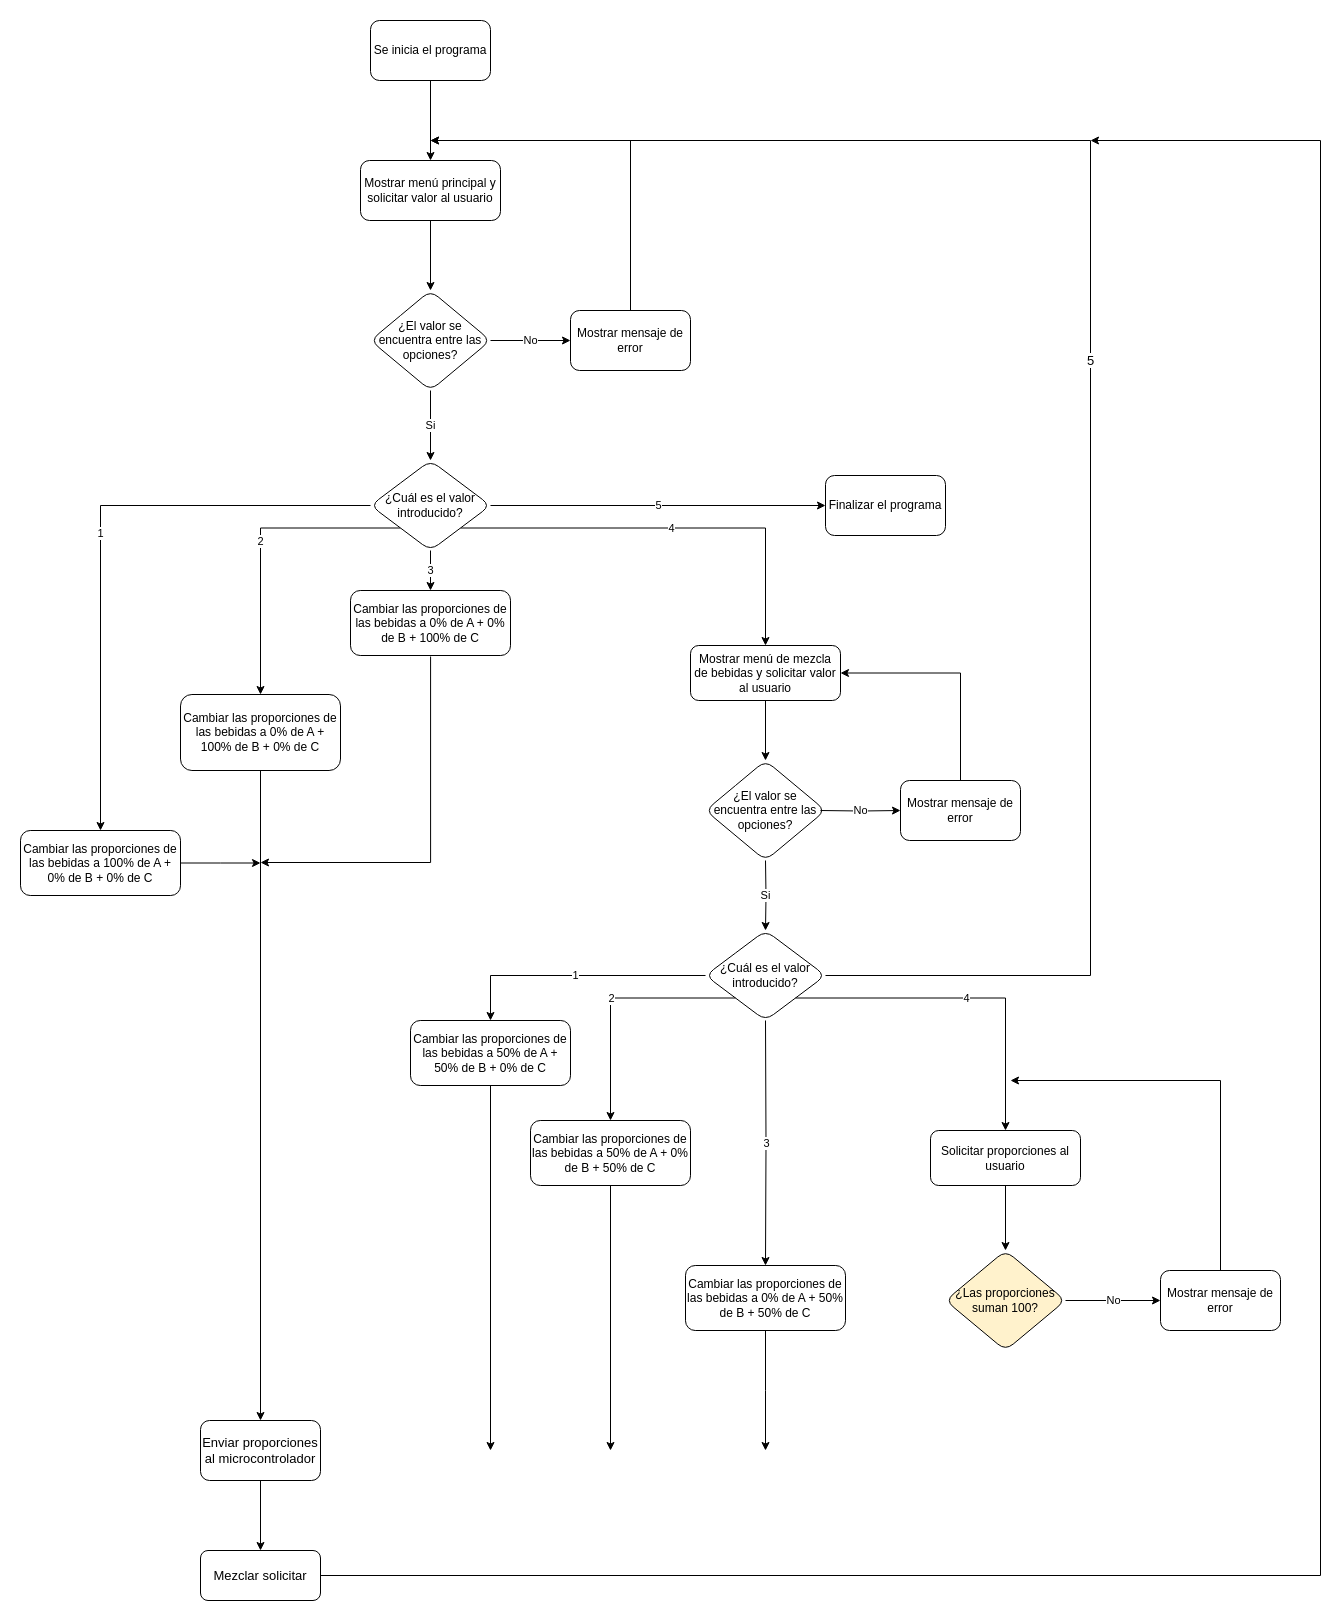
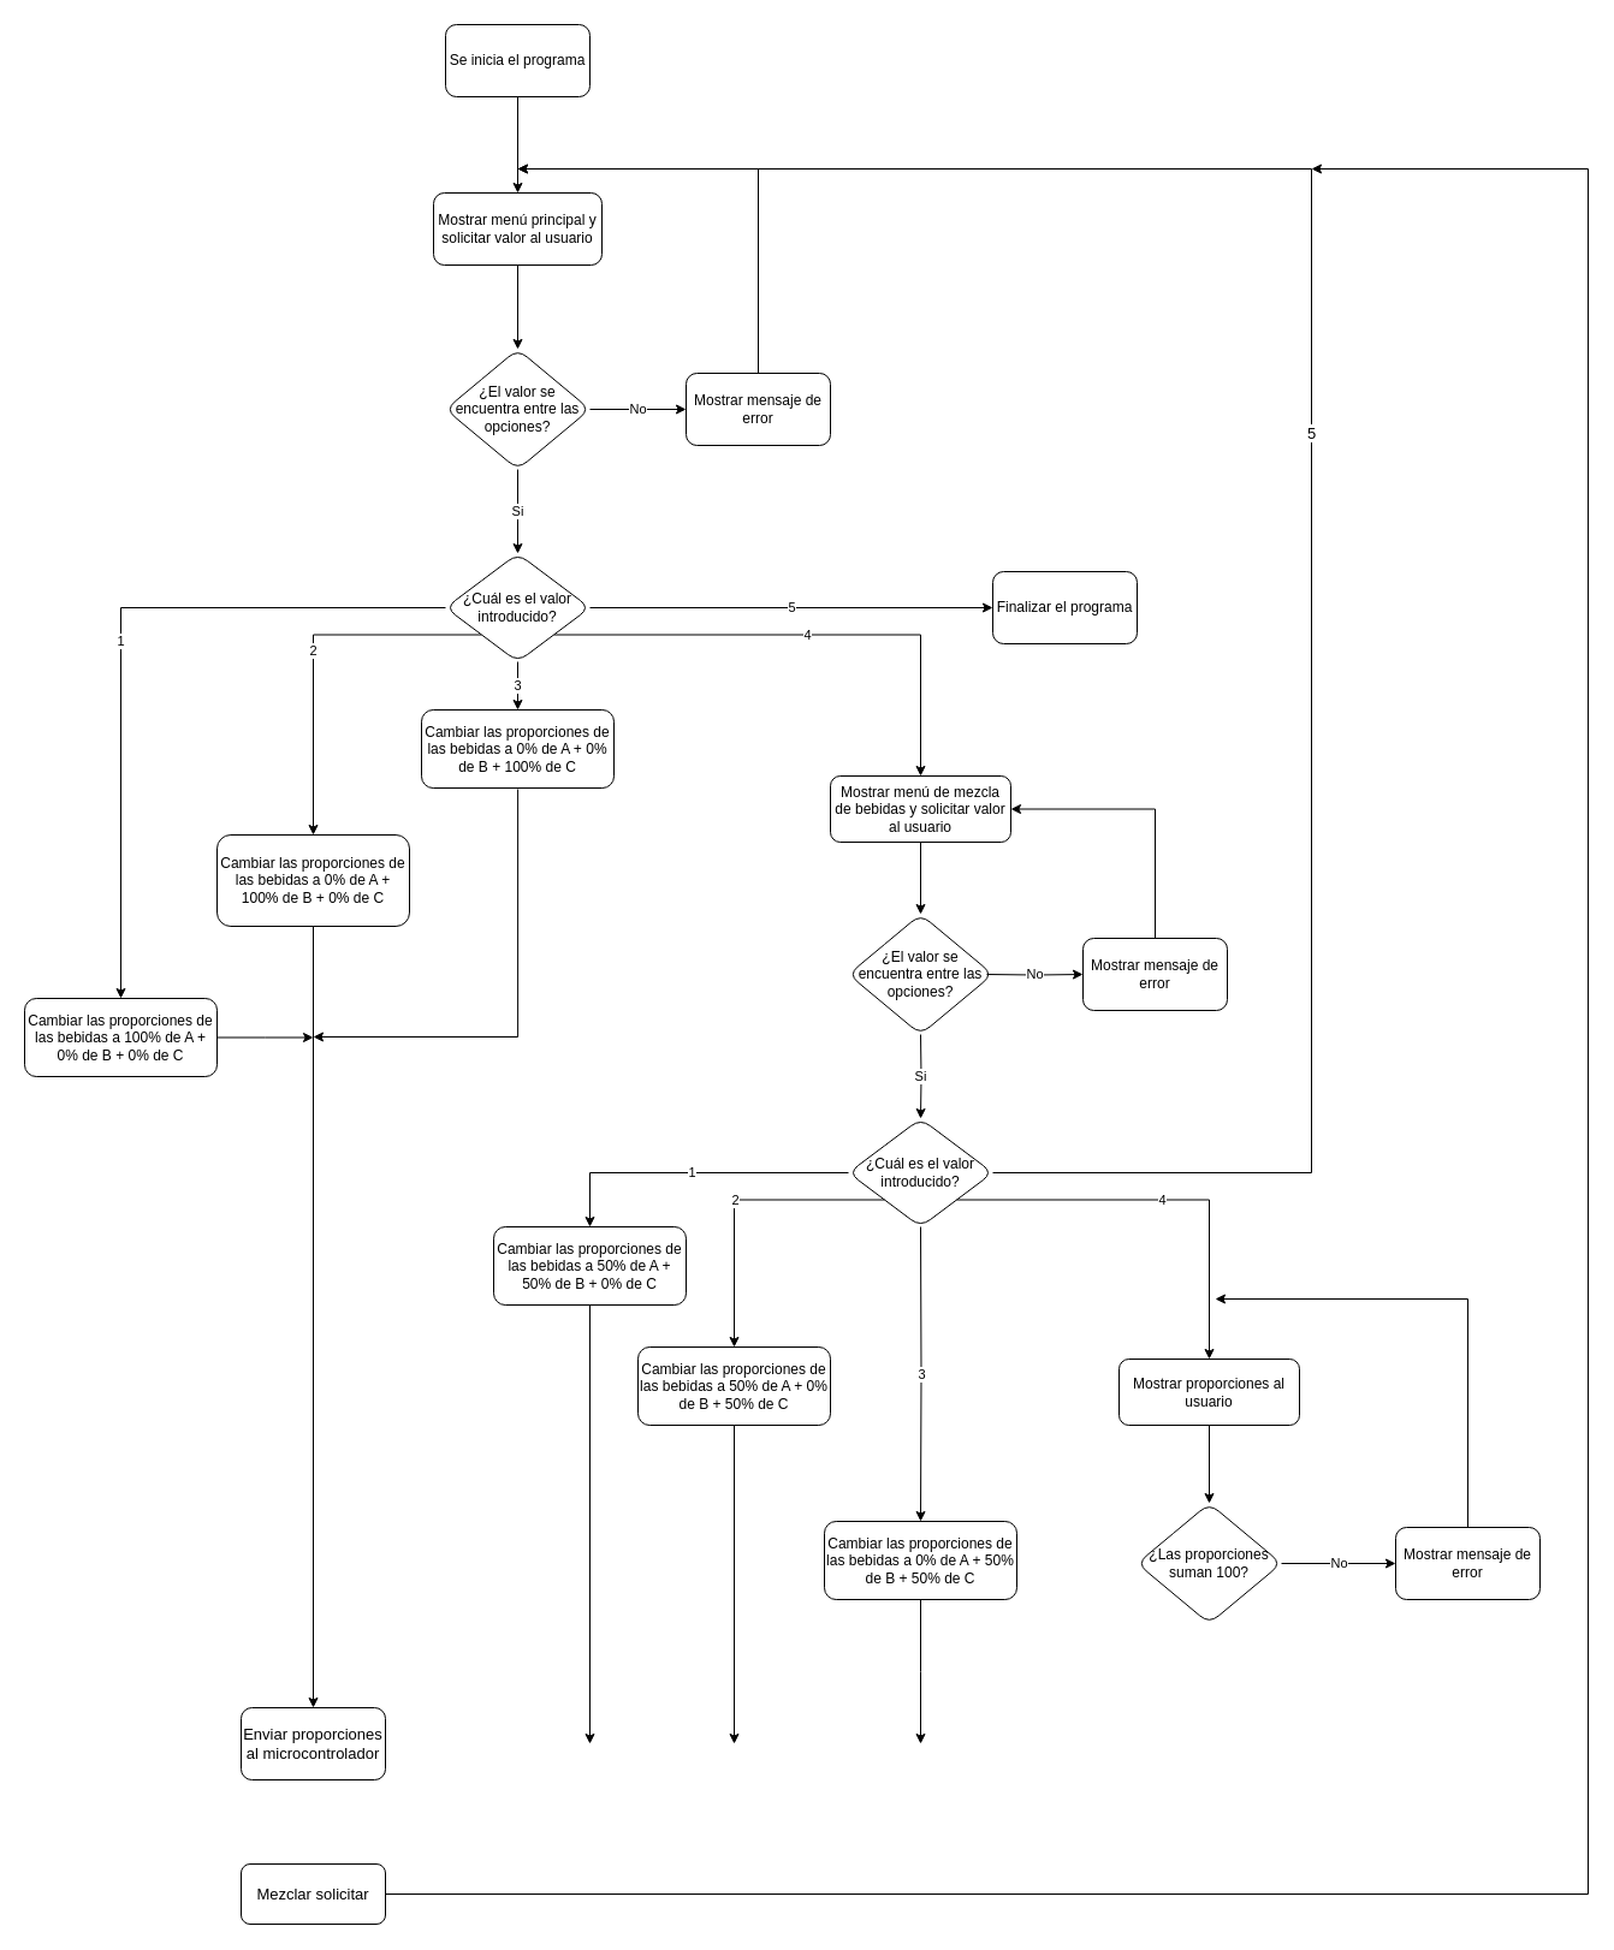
  <mxCell id="0" />
  <mxCell id="1" parent="0" />
  <mxCell id="2" value="" style="edgeStyle=orthogonalEdgeStyle;rounded=0;orthogonalLoop=1;jettySize=auto;html=1;" edge="1" parent="1" source="3" target="6"><mxGeometry relative="1" as="geometry" /></mxCell>
  <mxCell id="3" value="Mostrar menú principal y solicitar valor al usuario" style="rounded=1;whiteSpace=wrap;html=1;fontSize=12;glass=0;strokeWidth=1;shadow=0;" parent="1" vertex="1"><mxGeometry x="360" y="160" width="140" height="60" as="geometry" /></mxCell>
  <mxCell id="4" value="No" style="edgeStyle=orthogonalEdgeStyle;rounded=0;orthogonalLoop=1;jettySize=auto;html=1;" edge="1" parent="1" source="6" target="8"><mxGeometry relative="1" as="geometry" /></mxCell>
  <mxCell id="5" value="Si" style="edgeStyle=orthogonalEdgeStyle;rounded=0;orthogonalLoop=1;jettySize=auto;html=1;" edge="1" parent="1" source="6" target="16"><mxGeometry relative="1" as="geometry"><mxPoint as="offset" /></mxGeometry></mxCell>
  <mxCell id="6" value="¿El valor se encuentra entre las opciones?" style="rhombus;whiteSpace=wrap;html=1;rounded=1;glass=0;strokeWidth=1;shadow=0;" vertex="1" parent="1"><mxGeometry x="370" y="290" width="120" height="100" as="geometry" /></mxCell>
  <mxCell id="7" style="edgeStyle=orthogonalEdgeStyle;rounded=0;orthogonalLoop=1;jettySize=auto;html=1;" edge="1" parent="1" source="8"><mxGeometry relative="1" as="geometry"><mxPoint x="430" y="140" as="targetPoint" /><Array as="points"><mxPoint x="630" y="140" /><mxPoint x="630" y="140" /></Array></mxGeometry></mxCell>
  <mxCell id="8" value="Mostrar mensaje de error" style="whiteSpace=wrap;html=1;rounded=1;glass=0;strokeWidth=1;shadow=0;" vertex="1" parent="1"><mxGeometry x="570" y="310" width="120" height="60" as="geometry" /></mxCell>
  <mxCell id="9" value="" style="edgeStyle=orthogonalEdgeStyle;rounded=0;orthogonalLoop=1;jettySize=auto;html=1;" edge="1" parent="1" source="10" target="3"><mxGeometry relative="1" as="geometry"><Array as="points"><mxPoint x="430" y="160" /><mxPoint x="430" y="160" /></Array></mxGeometry></mxCell>
  <mxCell id="10" value="Se inicia el programa" style="whiteSpace=wrap;html=1;rounded=1;glass=0;strokeWidth=1;shadow=0;" vertex="1" parent="1"><mxGeometry x="370" y="20" width="120" height="60" as="geometry" /></mxCell>
  <mxCell id="11" value="1" style="edgeStyle=orthogonalEdgeStyle;rounded=0;orthogonalLoop=1;jettySize=auto;html=1;exitX=0;exitY=0.5;exitDx=0;exitDy=0;entryX=0.5;entryY=0;entryDx=0;entryDy=0;" edge="1" parent="1" source="16" target="29"><mxGeometry relative="1" as="geometry"><mxPoint x="10" y="505" as="targetPoint" /></mxGeometry></mxCell>
  <mxCell id="12" value="5" style="edgeStyle=orthogonalEdgeStyle;rounded=0;orthogonalLoop=1;jettySize=auto;html=1;" edge="1" parent="1" source="16" target="17"><mxGeometry relative="1" as="geometry" /></mxCell>
  <mxCell id="13" value="2" style="edgeStyle=orthogonalEdgeStyle;rounded=0;orthogonalLoop=1;jettySize=auto;html=1;exitX=0;exitY=1;exitDx=0;exitDy=0;entryX=0.5;entryY=0;entryDx=0;entryDy=0;" edge="1" parent="1" source="16" target="27"><mxGeometry relative="1" as="geometry"><mxPoint x="250" y="645" as="targetPoint" /></mxGeometry></mxCell>
  <mxCell id="14" value="3" style="edgeStyle=orthogonalEdgeStyle;rounded=0;orthogonalLoop=1;jettySize=auto;html=1;" edge="1" parent="1" source="16" target="19"><mxGeometry relative="1" as="geometry" /></mxCell>
  <mxCell id="15" value="4" style="edgeStyle=orthogonalEdgeStyle;rounded=0;orthogonalLoop=1;jettySize=auto;html=1;exitX=1;exitY=1;exitDx=0;exitDy=0;entryX=0.5;entryY=0;entryDx=0;entryDy=0;" edge="1" parent="1" source="16" target="21"><mxGeometry relative="1" as="geometry"><mxPoint x="630" y="640" as="targetPoint" /></mxGeometry></mxCell>
  <mxCell id="16" value="¿Cuál es el valor introducido?" style="rhombus;whiteSpace=wrap;html=1;rounded=1;glass=0;strokeWidth=1;shadow=0;" vertex="1" parent="1"><mxGeometry x="370" y="460" width="120" height="90" as="geometry" /></mxCell>
  <mxCell id="17" value="Finalizar el programa" style="whiteSpace=wrap;html=1;rounded=1;glass=0;strokeWidth=1;shadow=0;" vertex="1" parent="1"><mxGeometry x="825" y="475" width="120" height="60" as="geometry" /></mxCell>
  <mxCell id="18" style="edgeStyle=orthogonalEdgeStyle;rounded=0;orthogonalLoop=1;jettySize=auto;html=1;fontSize=13;" edge="1" parent="1"><mxGeometry relative="1" as="geometry"><mxPoint y="862" as="targetPoint" x="260" /><mxPoint x="430.077" y="656" as="sourcePoint" /><Array as="points"><mxPoint x="430" y="862" /><mxPoint y="862" x="260" /></Array></mxGeometry></mxCell>
  <mxCell id="19" value="Cambiar las proporciones de las bebidas a 0% de A + 0% de B + 100% de C" style="whiteSpace=wrap;html=1;rounded=1;glass=0;strokeWidth=1;shadow=0;" vertex="1" parent="1"><mxGeometry x="350" y="590" width="160" height="65" as="geometry" /></mxCell>
  <mxCell id="20" style="edgeStyle=orthogonalEdgeStyle;rounded=0;orthogonalLoop=1;jettySize=auto;html=1;entryX=0.5;entryY=0;entryDx=0;entryDy=0;" edge="1" parent="1" source="21" target="22"><mxGeometry relative="1" as="geometry" /></mxCell>
  <mxCell id="21" value="Mostrar menú de mezcla de bebidas y solicitar valor al usuario" style="rounded=1;whiteSpace=wrap;html=1;" vertex="1" parent="1"><mxGeometry x="690" y="645" width="150" height="55" as="geometry" /></mxCell>
  <mxCell id="22" value="¿El valor se encuentra entre las opciones?" style="rhombus;whiteSpace=wrap;html=1;rounded=1;glass=0;strokeWidth=1;shadow=0;" vertex="1" parent="1"><mxGeometry x="705" y="760" width="120" height="100" as="geometry" /></mxCell>
  <mxCell id="23" value="No" style="edgeStyle=orthogonalEdgeStyle;rounded=0;orthogonalLoop=1;jettySize=auto;html=1;" edge="1" parent="1" target="25"><mxGeometry relative="1" as="geometry"><mxPoint x="820" y="810" as="sourcePoint" /></mxGeometry></mxCell>
  <mxCell id="24" style="edgeStyle=orthogonalEdgeStyle;rounded=0;orthogonalLoop=1;jettySize=auto;html=1;entryX=1;entryY=0.5;entryDx=0;entryDy=0;" edge="1" parent="1" source="25" target="21"><mxGeometry relative="1" as="geometry"><mxPoint x="960" y="670" as="targetPoint" /><Array as="points"><mxPoint x="960" y="673" /></Array></mxGeometry></mxCell>
  <mxCell id="25" value="Mostrar mensaje de error" style="whiteSpace=wrap;html=1;rounded=1;glass=0;strokeWidth=1;shadow=0;" vertex="1" parent="1"><mxGeometry x="900" y="780" width="120" height="60" as="geometry" /></mxCell>
  <mxCell id="26" style="edgeStyle=orthogonalEdgeStyle;rounded=0;orthogonalLoop=1;jettySize=auto;html=1;entryX=0.5;entryY=0;entryDx=0;entryDy=0;fontSize=13;" edge="1" parent="1" source="27" target="50"><mxGeometry relative="1" as="geometry" /></mxCell>
  <mxCell id="27" value="Cambiar las proporciones de las bebidas a 0% de A + 100% de B + 0% de C" style="whiteSpace=wrap;html=1;rounded=1;glass=0;strokeWidth=1;shadow=0;" vertex="1" parent="1"><mxGeometry x="180" y="694" width="160" height="76" as="geometry" /></mxCell>
  <mxCell id="28" style="edgeStyle=orthogonalEdgeStyle;rounded=0;orthogonalLoop=1;jettySize=auto;html=1;fontSize=13;" edge="1" parent="1" source="29"><mxGeometry relative="1" as="geometry"><mxPoint y="862.5" as="targetPoint" x="260" /></mxGeometry></mxCell>
  <mxCell id="29" value="Cambiar las proporciones de las bebidas a 100% de A + 0% de B + 0% de C" style="whiteSpace=wrap;html=1;rounded=1;glass=0;strokeWidth=1;shadow=0;" vertex="1" parent="1"><mxGeometry x="20" y="830" width="160" height="65" as="geometry" /></mxCell>
  <mxCell id="30" value="Si" style="edgeStyle=orthogonalEdgeStyle;rounded=0;orthogonalLoop=1;jettySize=auto;html=1;" edge="1" parent="1" target="32"><mxGeometry relative="1" as="geometry"><mxPoint x="765" y="860" as="sourcePoint" /></mxGeometry></mxCell>
  <mxCell id="31" value="5" style="edgeStyle=orthogonalEdgeStyle;rounded=0;orthogonalLoop=1;jettySize=auto;html=1;fontSize=13;" edge="1" parent="1" source="32"><mxGeometry relative="1" as="geometry"><mxPoint x="430" y="140" as="targetPoint" /><Array as="points"><mxPoint x="1090" y="975" /><mxPoint x="1090" y="140" /></Array></mxGeometry></mxCell>
  <mxCell id="32" value="¿Cuál es el valor introducido?" style="rhombus;whiteSpace=wrap;html=1;rounded=1;glass=0;strokeWidth=1;shadow=0;" vertex="1" parent="1"><mxGeometry x="705" y="930" width="120" height="90" as="geometry" /></mxCell>
  <mxCell id="33" value="1" style="edgeStyle=orthogonalEdgeStyle;rounded=0;orthogonalLoop=1;jettySize=auto;html=1;exitX=0;exitY=0.5;exitDx=0;exitDy=0;entryX=0.5;entryY=0;entryDx=0;entryDy=0;" edge="1" parent="1" target="35" source="32"><mxGeometry relative="1" as="geometry"><mxPoint x="340" y="970" as="targetPoint" /><mxPoint x="700" y="970" as="sourcePoint" /><Array as="points"><mxPoint x="490" y="975" /></Array></mxGeometry></mxCell>
  <mxCell id="34" style="edgeStyle=orthogonalEdgeStyle;rounded=0;orthogonalLoop=1;jettySize=auto;html=1;fontSize=13;" edge="1" parent="1" source="35"><mxGeometry relative="1" as="geometry"><mxPoint x="490" y="1450" as="targetPoint" /></mxGeometry></mxCell>
  <mxCell id="35" value="Cambiar las proporciones de las bebidas a 50% de A + 50% de B + 0% de C" style="whiteSpace=wrap;html=1;rounded=1;glass=0;strokeWidth=1;shadow=0;" vertex="1" parent="1"><mxGeometry x="410" y="1020" width="160" height="65" as="geometry" /></mxCell>
  <mxCell id="36" value="2" style="edgeStyle=orthogonalEdgeStyle;rounded=0;orthogonalLoop=1;jettySize=auto;html=1;entryX=0.5;entryY=0;entryDx=0;entryDy=0;exitX=0;exitY=1;exitDx=0;exitDy=0;" edge="1" parent="1" target="38" source="32"><mxGeometry relative="1" as="geometry"><mxPoint x="590" y="1117.5" as="targetPoint" /><mxPoint x="700" y="1000" as="sourcePoint" /></mxGeometry></mxCell>
  <mxCell id="37" style="edgeStyle=orthogonalEdgeStyle;rounded=0;orthogonalLoop=1;jettySize=auto;html=1;fontSize=13;" edge="1" parent="1" source="38"><mxGeometry relative="1" as="geometry"><mxPoint x="610" y="1450" as="targetPoint" /></mxGeometry></mxCell>
  <mxCell id="38" value="Cambiar las proporciones de las bebidas a 50% de A + 0% de B + 50% de C" style="whiteSpace=wrap;html=1;rounded=1;glass=0;strokeWidth=1;shadow=0;" vertex="1" parent="1"><mxGeometry x="530" y="1120" width="160" height="65" as="geometry" /></mxCell>
  <mxCell id="39" value="3" style="edgeStyle=orthogonalEdgeStyle;rounded=0;orthogonalLoop=1;jettySize=auto;html=1;" edge="1" parent="1" target="41"><mxGeometry relative="1" as="geometry"><mxPoint x="765" y="1020" as="sourcePoint" /></mxGeometry></mxCell>
  <mxCell id="40" style="edgeStyle=orthogonalEdgeStyle;rounded=0;orthogonalLoop=1;jettySize=auto;html=1;fontSize=13;" edge="1" parent="1" source="41"><mxGeometry relative="1" as="geometry"><mxPoint x="765" y="1450" as="targetPoint" /></mxGeometry></mxCell>
  <mxCell id="41" value="Cambiar las proporciones de las bebidas a 0% de A + 50% de B + 50% de C" style="whiteSpace=wrap;html=1;rounded=1;glass=0;strokeWidth=1;shadow=0;" vertex="1" parent="1"><mxGeometry x="685" y="1265" width="160" height="65" as="geometry" /></mxCell>
  <mxCell id="42" value="4" style="edgeStyle=orthogonalEdgeStyle;rounded=0;orthogonalLoop=1;jettySize=auto;html=1;exitX=1;exitY=1;exitDx=0;exitDy=0;entryX=0.5;entryY=0;entryDx=0;entryDy=0;" edge="1" parent="1" target="43" source="32"><mxGeometry relative="1" as="geometry"><mxPoint x="1010" y="1090" as="targetPoint" /><mxPoint x="825" y="975" as="sourcePoint" /><Array as="points"><mxPoint x="1005" y="998" /></Array></mxGeometry></mxCell>
- <mxCell id="43" value="Solicitar proporciones al usuario" style="rounded=1;whiteSpace=wrap;html=1;" vertex="1" parent="1"><mxGeometry x="930" y="1130" width="150" height="55" as="geometry" /></mxCell>
+ <mxCell id="43" value="Mostrar proporciones al usuario" style="rounded=1;whiteSpace=wrap;html=1;" vertex="1" parent="1"><mxGeometry x="930" y="1130" width="150" height="55" as="geometry" /></mxCell>
  <mxCell id="44" style="edgeStyle=orthogonalEdgeStyle;rounded=0;orthogonalLoop=1;jettySize=auto;html=1;entryX=0.5;entryY=0;entryDx=0;entryDy=0;exitX=0.5;exitY=1;exitDx=0;exitDy=0;" edge="1" parent="1" target="45" source="43"><mxGeometry relative="1" as="geometry"><mxPoint x="1005" y="1190" as="sourcePoint" /></mxGeometry></mxCell>
- <mxCell id="45" value="¿Las proporciones suman 100?" style="rhombus;whiteSpace=wrap;html=1;rounded=1;glass=0;strokeWidth=1;shadow=0;fillColor=#fff2cc;" vertex="1" parent="1"><mxGeometry x="945" y="1250" width="120" height="100" as="geometry" /></mxCell>
+ <mxCell id="45" value="¿Las proporciones suman 100?" style="rhombus;whiteSpace=wrap;html=1;rounded=1;glass=0;strokeWidth=1;shadow=0;" vertex="1" parent="1"><mxGeometry x="945" y="1250" width="120" height="100" as="geometry" /></mxCell>
  <mxCell id="46" value="No" style="edgeStyle=orthogonalEdgeStyle;rounded=0;orthogonalLoop=1;jettySize=auto;html=1;exitX=1;exitY=0.5;exitDx=0;exitDy=0;" edge="1" parent="1" target="48" source="45"><mxGeometry relative="1" as="geometry"><mxPoint x="1080" y="1157.5" as="sourcePoint" /><Array as="points" /></mxGeometry></mxCell>
  <mxCell id="47" style="edgeStyle=orthogonalEdgeStyle;rounded=0;orthogonalLoop=1;jettySize=auto;html=1;exitX=0.5;exitY=0;exitDx=0;exitDy=0;" edge="1" parent="1" source="48"><mxGeometry relative="1" as="geometry"><mxPoint x="1010" y="1080" as="targetPoint" /><Array as="points"><mxPoint x="1220" y="1080" /></Array></mxGeometry></mxCell>
  <mxCell id="48" value="Mostrar mensaje de error" style="whiteSpace=wrap;html=1;rounded=1;glass=0;strokeWidth=1;shadow=0;" vertex="1" parent="1"><mxGeometry x="1160" y="1270" width="120" height="60" as="geometry" /></mxCell>
- <mxCell id="49" value="" style="edgeStyle=orthogonalEdgeStyle;rounded=0;orthogonalLoop=1;jettySize=auto;html=1;fontSize=13;" edge="1" parent="1" source="50" target="52"><mxGeometry relative="1" as="geometry" /></mxCell>
  <mxCell id="50" value="Enviar proporciones al microcontrolador" style="rounded=1;whiteSpace=wrap;html=1;fontSize=13;" vertex="1" parent="1"><mxGeometry x="200" y="1420" width="120" height="60" as="geometry" /></mxCell>
  <mxCell id="51" style="edgeStyle=orthogonalEdgeStyle;rounded=0;orthogonalLoop=1;jettySize=auto;html=1;fontSize=13;" edge="1" parent="1" source="52"><mxGeometry relative="1" as="geometry"><mxPoint x="1090" y="140" as="targetPoint" /><Array as="points"><mxPoint x="1320" y="1575" /><mxPoint x="1320" y="140" /></Array></mxGeometry></mxCell>
  <mxCell id="52" value="Mezclar solicitar" style="rounded=1;whiteSpace=wrap;html=1;fontSize=13;" vertex="1" parent="1"><mxGeometry x="200" y="1550" width="120" height="50" as="geometry" /></mxCell>
